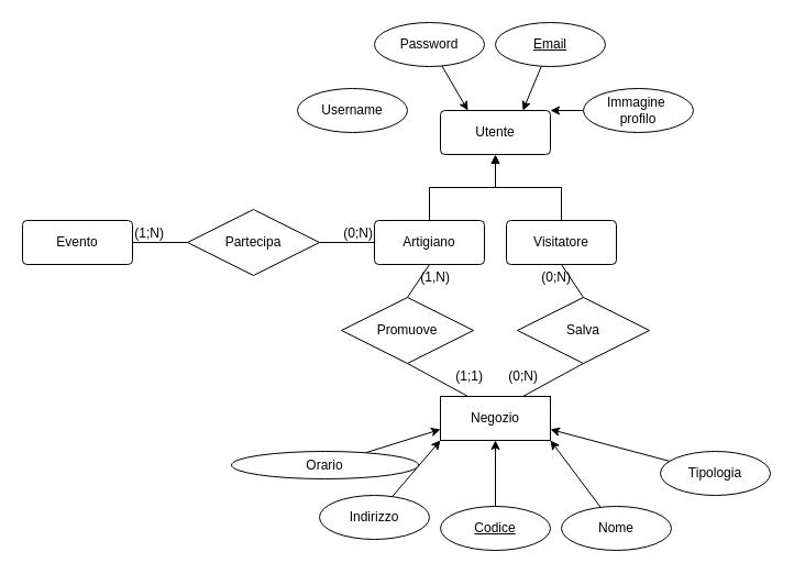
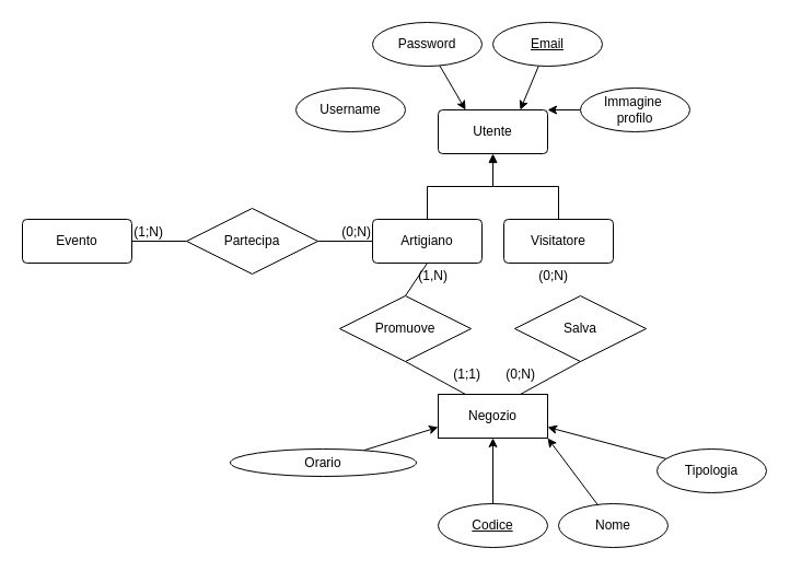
  <mxCell id="0" />
  <mxCell id="1" parent="0" />
  <mxCell id="2" value="Utente" style="rounded=1;arcSize=10;whiteSpace=wrap;html=1;align=center;" parent="1" vertex="1"><mxGeometry x="400" y="100" width="100" height="40" as="geometry" /></mxCell>
  <mxCell id="3" value="Password" style="ellipse;whiteSpace=wrap;html=1;align=center;" parent="1" vertex="1"><mxGeometry x="340" y="20" width="100" height="40" as="geometry" /></mxCell>
  <mxCell id="4" value="Email" style="ellipse;whiteSpace=wrap;html=1;align=center;fontStyle=4;" parent="1" vertex="1"><mxGeometry x="450" y="20" width="100" height="40" as="geometry" /></mxCell>
  <mxCell id="5" style="rounded=0;orthogonalLoop=1;jettySize=auto;html=1;entryX=0.75;entryY=0;entryDx=0;entryDy=0;" parent="1" source="4" edge="1" target="2"><mxGeometry relative="1" as="geometry"><mxPoint x="450" y="100" as="targetPoint" /></mxGeometry></mxCell>
  <mxCell id="6" style="rounded=0;orthogonalLoop=1;jettySize=auto;html=1;entryX=0.25;entryY=0;entryDx=0;entryDy=0;" parent="1" source="3" target="2" edge="1"><mxGeometry relative="1" as="geometry"><mxPoint x="430" y="90" as="targetPoint" /></mxGeometry></mxCell>
  <mxCell id="7" style="rounded=0;orthogonalLoop=1;jettySize=auto;html=1;entryX=1;entryY=0;entryDx=0;entryDy=0;" parent="1" source="8" target="2" edge="1"><mxGeometry relative="1" as="geometry" /></mxCell>
  <mxCell id="8" value="Immagine&amp;nbsp;&lt;div&gt;profilo&lt;/div&gt;" style="ellipse;whiteSpace=wrap;html=1;align=center;" parent="1" vertex="1"><mxGeometry x="530" y="80" width="100" height="40" as="geometry" /></mxCell>
  <mxCell id="9" style="edgeStyle=orthogonalEdgeStyle;rounded=0;orthogonalLoop=1;jettySize=auto;html=1;entryX=0.5;entryY=1;entryDx=0;entryDy=0;endArrow=block;endFill=1;" parent="1" source="10" target="2" edge="1"><mxGeometry relative="1" as="geometry" /></mxCell>
  <mxCell id="10" value="Artigiano" style="rounded=1;arcSize=10;whiteSpace=wrap;html=1;align=center;" parent="1" vertex="1"><mxGeometry x="340" y="200" width="100" height="40" as="geometry" /></mxCell>
  <mxCell id="11" value="Visitatore" style="rounded=1;arcSize=10;whiteSpace=wrap;html=1;align=center;" parent="1" vertex="1"><mxGeometry x="460" y="200" width="100" height="40" as="geometry" /></mxCell>
  <mxCell id="12" value="" style="endArrow=none;html=1;rounded=0;entryX=0.5;entryY=0;entryDx=0;entryDy=0;" parent="1" target="11" edge="1"><mxGeometry relative="1" as="geometry"><mxPoint x="450" y="170" as="sourcePoint" /><mxPoint x="830" y="130" as="targetPoint" /><Array as="points"><mxPoint x="510" y="170" /></Array></mxGeometry></mxCell>
  <mxCell id="13" value="Promuove" style="shape=rhombus;perimeter=rhombusPerimeter;whiteSpace=wrap;html=1;align=center;" parent="1" vertex="1"><mxGeometry x="310" y="270" width="120" height="60" as="geometry" /></mxCell>
  <mxCell id="14" value="Negozio" style="arcSize=10;whiteSpace=wrap;html=1;align=center;rounded=0;" parent="1" vertex="1"><mxGeometry x="400" y="360" width="100" height="40" as="geometry" /></mxCell>
  <mxCell id="15" value="Salva" style="shape=rhombus;perimeter=rhombusPerimeter;whiteSpace=wrap;html=1;align=center;" parent="1" vertex="1"><mxGeometry x="470" y="270" width="120" height="60" as="geometry" /></mxCell>
  <mxCell id="16" style="rounded=0;orthogonalLoop=1;jettySize=auto;html=1;entryX=0.5;entryY=1;entryDx=0;entryDy=0;" parent="1" source="17" target="14" edge="1"><mxGeometry relative="1" as="geometry" /></mxCell>
  <mxCell id="17" value="Codice" style="ellipse;whiteSpace=wrap;html=1;align=center;fontStyle=4;" parent="1" vertex="1"><mxGeometry x="400" y="460" width="100" height="40" as="geometry" /></mxCell>
- <mxCell id="18" style="rounded=0;orthogonalLoop=1;jettySize=auto;html=1;entryX=0;entryY=1;entryDx=0;entryDy=0;" parent="1" source="19" target="14" edge="1"><mxGeometry relative="1" as="geometry" /></mxCell>
- <mxCell id="19" value="Indirizzo" style="ellipse;whiteSpace=wrap;html=1;align=center;" parent="1" vertex="1"><mxGeometry x="290" y="450" width="100" height="40" as="geometry" /></mxCell>
  <mxCell id="20" style="rounded=0;orthogonalLoop=1;jettySize=auto;html=1;entryX=1;entryY=1;entryDx=0;entryDy=0;" parent="1" source="21" target="14" edge="1"><mxGeometry relative="1" as="geometry" /></mxCell>
  <mxCell id="21" value="Nome" style="ellipse;whiteSpace=wrap;html=1;align=center;" parent="1" vertex="1"><mxGeometry x="510" y="460" width="100" height="40" as="geometry" /></mxCell>
  <mxCell id="22" style="rounded=0;orthogonalLoop=1;jettySize=auto;html=1;entryX=1;entryY=0.75;entryDx=0;entryDy=0;" parent="1" source="23" target="14" edge="1"><mxGeometry relative="1" as="geometry" /></mxCell>
  <mxCell id="23" value="Tipologia" style="ellipse;whiteSpace=wrap;html=1;align=center;" parent="1" vertex="1"><mxGeometry x="600" y="410" width="100" height="40" as="geometry" /></mxCell>
  <mxCell id="24" style="rounded=0;orthogonalLoop=1;jettySize=auto;html=1;entryX=0;entryY=0.75;entryDx=0;entryDy=0;" parent="1" source="25" target="14" edge="1"><mxGeometry relative="1" as="geometry" /></mxCell>
  <mxCell id="25" value="Orario" style="ellipse;whiteSpace=wrap;html=1;align=center;" parent="1" vertex="1"><mxGeometry x="210" y="410" width="170" height="25" as="geometry" /></mxCell>
  <mxCell id="26" value="" style="endArrow=none;html=1;rounded=0;exitX=0.5;exitY=1;exitDx=0;exitDy=0;entryX=0.5;entryY=0;entryDx=0;entryDy=0;" parent="1" source="10" target="13" edge="1"><mxGeometry relative="1" as="geometry"><mxPoint x="480" y="190" as="sourcePoint" /><mxPoint x="640" y="190" as="targetPoint" /></mxGeometry></mxCell>
  <mxCell id="27" value="" style="endArrow=none;html=1;rounded=0;exitX=0.5;exitY=1;exitDx=0;exitDy=0;entryX=0.75;entryY=0;entryDx=0;entryDy=0;" parent="1" source="15" target="14" edge="1"><mxGeometry relative="1" as="geometry"><mxPoint x="400" y="250" as="sourcePoint" /><mxPoint x="380" y="280" as="targetPoint" /></mxGeometry></mxCell>
- <mxCell id="28" value="" style="endArrow=none;html=1;rounded=0;exitX=0.5;exitY=1;exitDx=0;exitDy=0;entryX=0.5;entryY=0;entryDx=0;entryDy=0;" parent="1" source="11" target="15" edge="1"><mxGeometry relative="1" as="geometry"><mxPoint x="480" y="190" as="sourcePoint" /><mxPoint x="640" y="190" as="targetPoint" /></mxGeometry></mxCell>
  <mxCell id="29" value="" style="endArrow=none;html=1;rounded=0;exitX=0.5;exitY=1;exitDx=0;exitDy=0;entryX=0.25;entryY=0;entryDx=0;entryDy=0;" parent="1" source="13" target="14" edge="1"><mxGeometry relative="1" as="geometry"><mxPoint x="520" y="250" as="sourcePoint" /><mxPoint x="540" y="280" as="targetPoint" /></mxGeometry></mxCell>
  <mxCell id="30" value="(1;1)" style="resizable=0;html=1;whiteSpace=wrap;align=right;verticalAlign=bottom;" parent="1" connectable="0" vertex="1"><mxGeometry x="440" y="350" as="geometry" /></mxCell>
  <mxCell id="31" value="(1,N)" style="resizable=0;html=1;whiteSpace=wrap;align=right;verticalAlign=bottom;fillColor=#d5e8d4;" parent="1" connectable="0" vertex="1"><mxGeometry x="410" y="260" as="geometry" /></mxCell>
  <mxCell id="32" value="(0;N)" style="resizable=0;html=1;whiteSpace=wrap;align=right;verticalAlign=bottom;" parent="1" connectable="0" vertex="1"><mxGeometry x="520" y="260" as="geometry" /></mxCell>
  <mxCell id="33" value="(0;N)" style="resizable=0;html=1;whiteSpace=wrap;align=right;verticalAlign=bottom;" parent="1" connectable="0" vertex="1"><mxGeometry x="490" y="350" as="geometry" /></mxCell>
  <mxCell id="34" value="Partecipa" style="shape=rhombus;perimeter=rhombusPerimeter;whiteSpace=wrap;html=1;align=center;" parent="1" vertex="1"><mxGeometry x="170" y="190" width="120" height="60" as="geometry" /></mxCell>
  <mxCell id="35" value="Evento" style="rounded=1;arcSize=10;whiteSpace=wrap;html=1;align=center;" parent="1" vertex="1"><mxGeometry x="20" y="200" width="100" height="40" as="geometry" /></mxCell>
  <mxCell id="36" value="" style="endArrow=none;html=1;rounded=0;exitX=1;exitY=0.5;exitDx=0;exitDy=0;entryX=0;entryY=0.5;entryDx=0;entryDy=0;" parent="1" source="34" target="10" edge="1"><mxGeometry relative="1" as="geometry"><mxPoint x="240" y="230" as="sourcePoint" /><mxPoint x="400" y="230" as="targetPoint" /></mxGeometry></mxCell>
  <mxCell id="37" value="" style="endArrow=none;html=1;rounded=0;exitX=1;exitY=0.5;exitDx=0;exitDy=0;entryX=0;entryY=0.5;entryDx=0;entryDy=0;" parent="1" source="35" target="34" edge="1"><mxGeometry relative="1" as="geometry"><mxPoint x="300" y="230" as="sourcePoint" /><mxPoint x="350" y="230" as="targetPoint" /></mxGeometry></mxCell>
  <mxCell id="38" value="(0;N)" style="resizable=0;html=1;whiteSpace=wrap;align=right;verticalAlign=bottom;" parent="1" connectable="0" vertex="1"><mxGeometry x="340" y="220" as="geometry" /></mxCell>
  <mxCell id="39" value="(1;N)" style="resizable=0;html=1;whiteSpace=wrap;align=right;verticalAlign=bottom;" parent="1" connectable="0" vertex="1"><mxGeometry x="150" y="220" as="geometry" /></mxCell>
  <mxCell id="40" value="Username" style="ellipse;whiteSpace=wrap;html=1;align=center;" vertex="1" parent="1"><mxGeometry x="270" y="80" width="100" height="40" as="geometry" /></mxCell>
